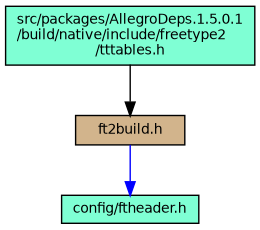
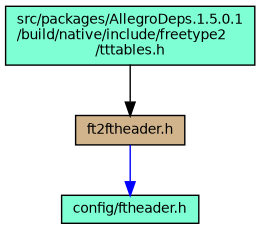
  digraph {
    node [color=black fillcolor=aquamarine fontname=Helvetica fontsize=10 shape=record style=filled]
    edge [fontname=Helvetica fontsize=10 labelfontname=Helvetica labelfontsize=10 style=solid]
    n1 [fontcolor=black height=0.2 label="src/packages/AllegroDeps.1.5.0.1\l/build/native/include/freetype2\l/tttables.h" width=0.4]
-   n2 [fillcolor=tan height=0.2 label="ft2build.h" width=0.4]
+   n2 [fillcolor=tan height=0.2 label="ft2ftheader.h" width=0.4]
    n3 [height=0.2 label="config/ftheader.h" width=0.4]
    n1 -> n2 [color=black]
    n2 -> n3 [color=blue]
  }
